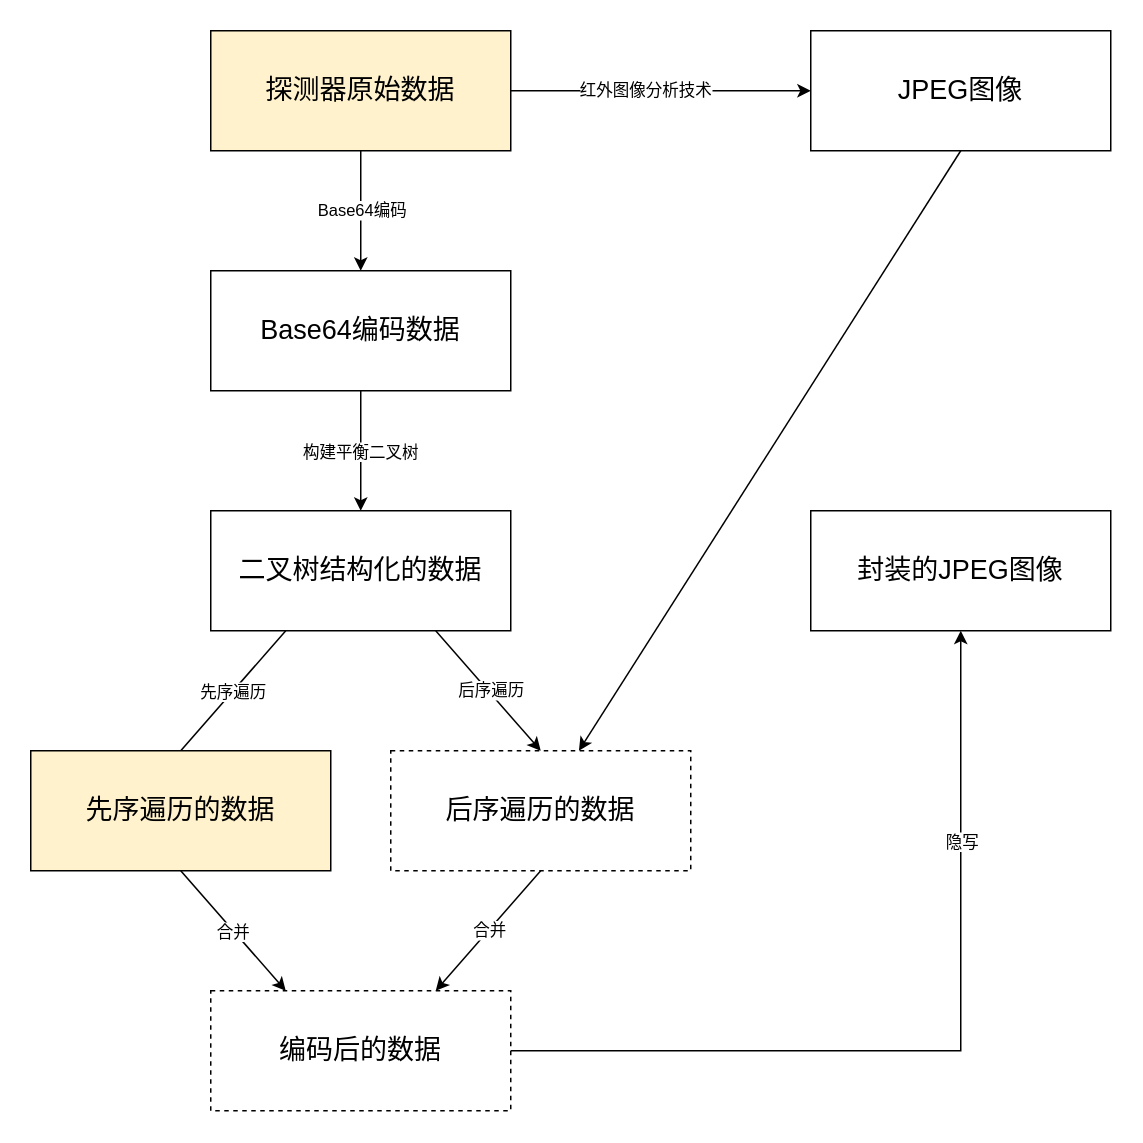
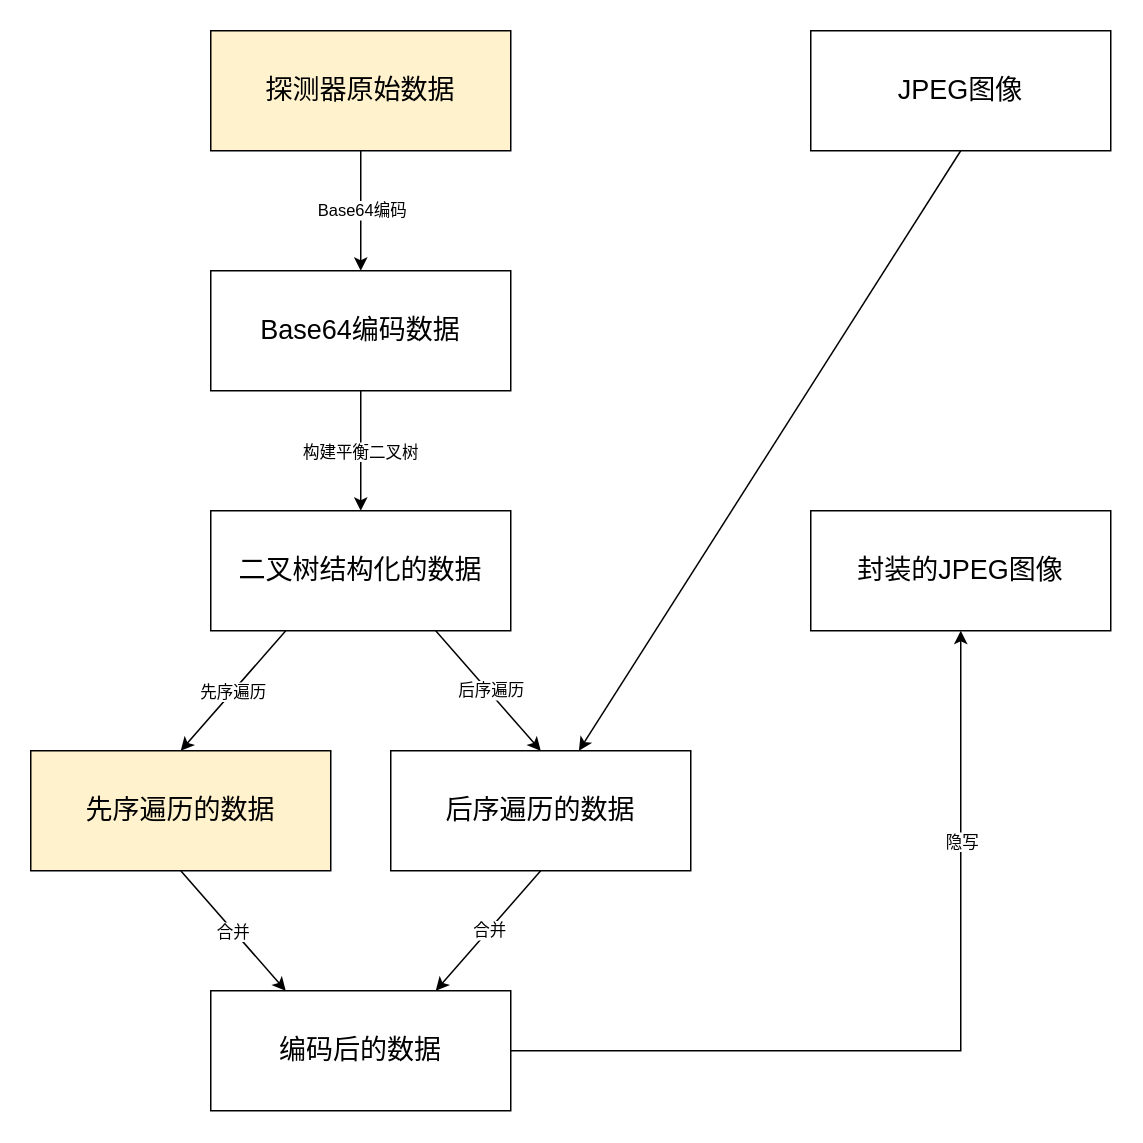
  <mxCell id="0" />
  <mxCell id="1" parent="0" />
  <mxCell id="2" value="&lt;font style=&quot;font-size: 18px;&quot;&gt;探测器原始数据&lt;/font&gt;" style="rounded=0;whiteSpace=wrap;html=1;fillColor=#fff2cc;" parent="1" vertex="1"><mxGeometry x="140" y="20" width="200" height="80" as="geometry" /></mxCell>
  <mxCell id="3" value="&lt;font style=&quot;font-size: 18px;&quot;&gt;Base64编码数据&lt;/font&gt;" style="rounded=0;whiteSpace=wrap;html=1;" parent="1" vertex="1"><mxGeometry x="140" y="180" width="200" height="80" as="geometry" /></mxCell>
  <mxCell id="4" value="" style="endArrow=classic;html=1;rounded=0;exitX=0.5;exitY=1;exitDx=0;exitDy=0;entryX=0.5;entryY=0;entryDx=0;entryDy=0;" parent="1" source="2" target="3" edge="1"><mxGeometry width="50" height="50" relative="1" as="geometry"><mxPoint x="410" y="150" as="sourcePoint" /><mxPoint x="460" y="100" as="targetPoint" /></mxGeometry></mxCell>
  <mxCell id="5" value="Base64编码" style="edgeLabel;html=1;align=center;verticalAlign=middle;resizable=0;points=[];" parent="4" vertex="1" connectable="0"><mxGeometry x="-0.019" relative="1" as="geometry"><mxPoint as="offset" /></mxGeometry></mxCell>
  <mxCell id="6" value="&lt;span style=&quot;font-size: 18px;&quot;&gt;二叉树结构化的数据&lt;/span&gt;" style="rounded=0;whiteSpace=wrap;html=1;" parent="1" vertex="1"><mxGeometry x="140" y="340" width="200" height="80" as="geometry" /></mxCell>
  <mxCell id="7" value="" style="endArrow=classic;html=1;rounded=0;exitX=0.5;exitY=1;exitDx=0;exitDy=0;entryX=0.5;entryY=0;entryDx=0;entryDy=0;" parent="1" source="3" target="6" edge="1"><mxGeometry width="50" height="50" relative="1" as="geometry"><mxPoint x="250" y="300" as="sourcePoint" /><mxPoint x="300" y="250" as="targetPoint" /></mxGeometry></mxCell>
  <mxCell id="8" value="构建平衡二叉树" style="edgeLabel;html=1;align=center;verticalAlign=middle;resizable=0;points=[];" parent="7" vertex="1" connectable="0"><mxGeometry x="-0.001" y="-1" relative="1" as="geometry"><mxPoint as="offset" /></mxGeometry></mxCell>
- <mxCell id="9" value="" style="endArrow=none;html=1;rounded=0;entryX=0.5;entryY=0;entryDx=0;entryDy=0;exitX=0.25;exitY=1;exitDx=0;exitDy=0;" parent="1" source="6" target="11" edge="1"><mxGeometry width="50" height="50" relative="1" as="geometry"><mxPoint x="230" y="500" as="sourcePoint" /><mxPoint x="280" y="450" as="targetPoint" /></mxGeometry></mxCell>
+ <mxCell id="9" value="" style="endArrow=classic;html=1;rounded=0;entryX=0.5;entryY=0;entryDx=0;entryDy=0;exitX=0.25;exitY=1;exitDx=0;exitDy=0;" parent="1" source="6" target="11" edge="1"><mxGeometry width="50" height="50" relative="1" as="geometry"><mxPoint x="230" y="500" as="sourcePoint" /><mxPoint x="280" y="450" as="targetPoint" /></mxGeometry></mxCell>
  <mxCell id="10" value="先序遍历" style="edgeLabel;html=1;align=center;verticalAlign=middle;resizable=0;points=[];" parent="9" vertex="1" connectable="0"><mxGeometry x="0.009" relative="1" as="geometry"><mxPoint as="offset" /></mxGeometry></mxCell>
  <mxCell id="11" value="&lt;span style=&quot;font-size: 18px;&quot;&gt;先序遍历的数据&lt;/span&gt;" style="rounded=0;whiteSpace=wrap;html=1;fillColor=#fff2cc;" parent="1" vertex="1"><mxGeometry x="20" y="500" width="200" height="80" as="geometry" /></mxCell>
- <mxCell id="12" value="&lt;span style=&quot;font-size: 18px;&quot;&gt;后序遍历的数据&lt;/span&gt;" style="rounded=0;whiteSpace=wrap;html=1;dashed=1;" parent="1" vertex="1"><mxGeometry x="260" y="500" width="200" height="80" as="geometry" /></mxCell>
+ <mxCell id="12" value="&lt;span style=&quot;font-size: 18px;&quot;&gt;后序遍历的数据&lt;/span&gt;" style="rounded=0;whiteSpace=wrap;html=1;" parent="1" vertex="1"><mxGeometry x="260" y="500" width="200" height="80" as="geometry" /></mxCell>
  <mxCell id="13" value="" style="endArrow=classic;html=1;rounded=0;exitX=0.75;exitY=1;exitDx=0;exitDy=0;entryX=0.5;entryY=0;entryDx=0;entryDy=0;" parent="1" source="6" target="12" edge="1"><mxGeometry width="50" height="50" relative="1" as="geometry"><mxPoint x="290" y="430" as="sourcePoint" /><mxPoint x="340" y="380" as="targetPoint" /></mxGeometry></mxCell>
  <mxCell id="14" value="后序遍历" style="edgeLabel;html=1;align=center;verticalAlign=middle;resizable=0;points=[];" parent="13" vertex="1" connectable="0"><mxGeometry x="0.016" y="1" relative="1" as="geometry"><mxPoint as="offset" /></mxGeometry></mxCell>
- <mxCell id="15" value="&lt;span style=&quot;font-size: 18px;&quot;&gt;编码后的数据&lt;/span&gt;" style="rounded=0;whiteSpace=wrap;html=1;dashed=1;" parent="1" vertex="1"><mxGeometry x="140" y="660" width="200" height="80" as="geometry" /></mxCell>
+ <mxCell id="15" value="&lt;span style=&quot;font-size: 18px;&quot;&gt;编码后的数据&lt;/span&gt;" style="rounded=0;whiteSpace=wrap;html=1;" parent="1" vertex="1"><mxGeometry x="140" y="660" width="200" height="80" as="geometry" /></mxCell>
  <mxCell id="16" value="" style="endArrow=classic;html=1;rounded=0;exitX=0.5;exitY=1;exitDx=0;exitDy=0;entryX=0.25;entryY=0;entryDx=0;entryDy=0;" parent="1" source="11" target="15" edge="1"><mxGeometry width="50" height="50" relative="1" as="geometry"><mxPoint x="180" y="630" as="sourcePoint" /><mxPoint x="230" y="580" as="targetPoint" /></mxGeometry></mxCell>
  <mxCell id="17" value="合并" style="edgeLabel;html=1;align=center;verticalAlign=middle;resizable=0;points=[];" parent="16" vertex="1" connectable="0"><mxGeometry x="-0.005" y="-1" relative="1" as="geometry"><mxPoint as="offset" /></mxGeometry></mxCell>
  <mxCell id="18" value="" style="endArrow=classic;html=1;rounded=0;entryX=0.75;entryY=0;entryDx=0;entryDy=0;exitX=0.5;exitY=1;exitDx=0;exitDy=0;" parent="1" source="12" target="15" edge="1"><mxGeometry width="50" height="50" relative="1" as="geometry"><mxPoint x="180" y="630" as="sourcePoint" /><mxPoint x="230" y="580" as="targetPoint" /></mxGeometry></mxCell>
  <mxCell id="19" value="合并" style="edgeLabel;html=1;align=center;verticalAlign=middle;resizable=0;points=[];" parent="18" vertex="1" connectable="0"><mxGeometry x="-0.021" relative="1" as="geometry"><mxPoint as="offset" /></mxGeometry></mxCell>
- <mxCell id="20" value="" style="endArrow=classic;html=1;rounded=0;exitX=1;exitY=0.5;exitDx=0;exitDy=0;entryX=0;entryY=0.5;entryDx=0;entryDy=0;" parent="1" source="2" target="22" edge="1"><mxGeometry width="50" height="50" relative="1" as="geometry"><mxPoint x="540" y="190" as="sourcePoint" /><mxPoint x="660" y="60" as="targetPoint" /></mxGeometry></mxCell>
- <mxCell id="21" value="红外图像分析技术" style="edgeLabel;html=1;align=center;verticalAlign=middle;resizable=0;points=[];" parent="20" vertex="1" connectable="0"><mxGeometry x="-0.107" y="1" relative="1" as="geometry"><mxPoint as="offset" /></mxGeometry></mxCell>
  <mxCell id="22" value="&lt;font style=&quot;font-size: 18px;&quot;&gt;JPEG图像&lt;/font&gt;" style="rounded=0;whiteSpace=wrap;html=1;" parent="1" vertex="1"><mxGeometry x="540" y="20" width="200" height="80" as="geometry" /></mxCell>
  <mxCell id="23" value="&lt;font style=&quot;font-size: 18px;&quot;&gt;封装的JPEG图像&lt;/font&gt;" style="rounded=0;whiteSpace=wrap;html=1;" parent="1" vertex="1"><mxGeometry x="540" y="340" width="200" height="80" as="geometry" /></mxCell>
  <mxCell id="24" value="" style="endArrow=classic;html=1;rounded=0;exitX=0.5;exitY=1;exitDx=0;exitDy=0;" parent="1" source="22" target="12" edge="1"><mxGeometry width="50" height="50" relative="1" as="geometry"><mxPoint x="710" y="380" as="sourcePoint" /><mxPoint x="760" y="330" as="targetPoint" /></mxGeometry></mxCell>
  <mxCell id="25" value="" style="endArrow=classic;html=1;rounded=0;exitX=1;exitY=0.5;exitDx=0;exitDy=0;entryX=0.5;entryY=1;entryDx=0;entryDy=0;" parent="1" source="15" target="23" edge="1"><mxGeometry width="50" height="50" relative="1" as="geometry"><mxPoint x="710" y="380" as="sourcePoint" /><mxPoint x="760" y="330" as="targetPoint" /><Array as="points"><mxPoint x="640" y="700" /></Array></mxGeometry></mxCell>
  <mxCell id="26" value="隐写" style="edgeLabel;html=1;align=center;verticalAlign=middle;resizable=0;points=[];" parent="25" vertex="1" connectable="0"><mxGeometry x="0.518" relative="1" as="geometry"><mxPoint as="offset" /></mxGeometry></mxCell>
